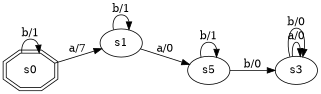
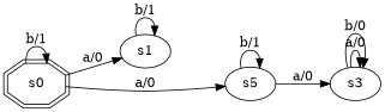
  digraph {
    rankdir=LR
    s0 [shape=doubleoctagon]
    s1
    n3 [label=s5]
    s3
    s0 -> s0 [label="b/1"]
-   s0 -> s1 [label="a/7"]
+   s0 -> s1 [label="a/0"]
    s1 -> s1 [label="b/1"]
-   s1 -> n3 [label="a/0"]
+   s0 -> n3 [label="a/0"]
    n3 -> n3 [label="b/1"]
-   n3 -> s3 [label="b/0"]
+   n3 -> s3 [label="a/0"]
    s3 -> s3 [label="a/0"]
    s3 -> s3 [label="b/0"]
  }
